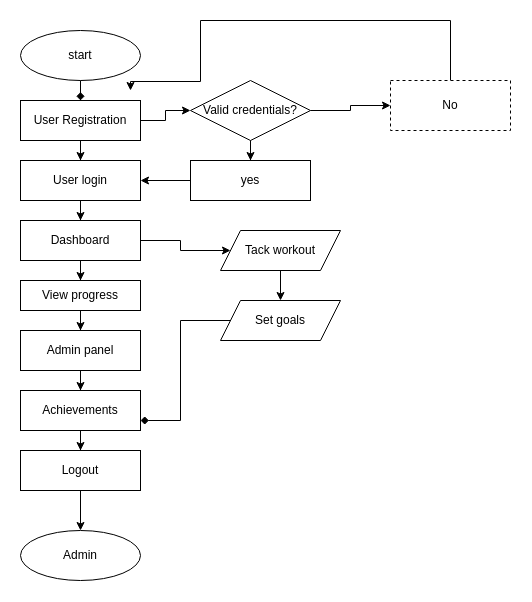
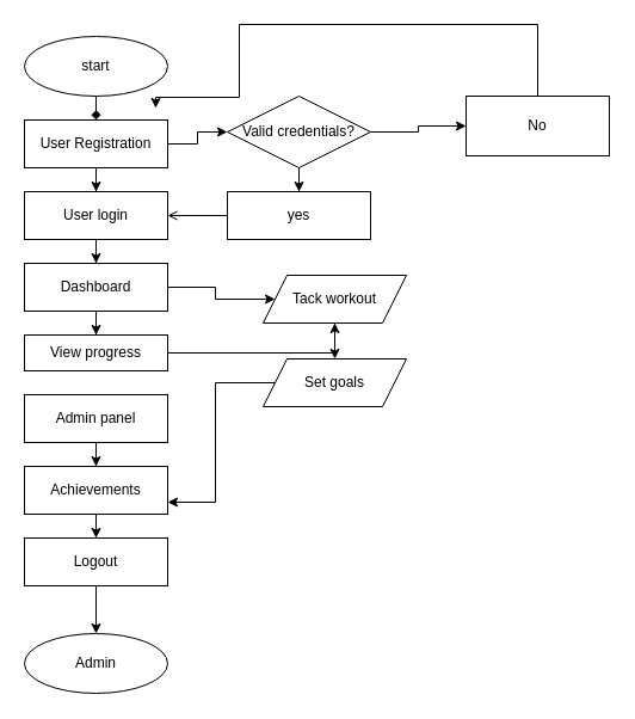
  <mxCell id="0" />
  <mxCell id="1" parent="0" />
  <mxCell id="2" value="" style="edgeStyle=orthogonalEdgeStyle;rounded=0;orthogonalLoop=1;jettySize=auto;html=1;endArrow=diamond;" edge="1" parent="1" source="3" target="7"><mxGeometry relative="1" as="geometry" /></mxCell>
  <mxCell id="3" value="start" style="ellipse;whiteSpace=wrap;html=1;" vertex="1" parent="1"><mxGeometry x="20" y="30" width="120" height="50" as="geometry" /></mxCell>
  <mxCell id="4" style="edgeStyle=orthogonalEdgeStyle;rounded=0;orthogonalLoop=1;jettySize=auto;html=1;exitX=0.5;exitY=1;exitDx=0;exitDy=0;" edge="1" parent="1" source="3" target="3"><mxGeometry relative="1" as="geometry" /></mxCell>
  <mxCell id="5" value="" style="edgeStyle=orthogonalEdgeStyle;rounded=0;orthogonalLoop=1;jettySize=auto;html=1;" edge="1" parent="1" source="7" target="9"><mxGeometry relative="1" as="geometry" /></mxCell>
  <mxCell id="6" value="" style="edgeStyle=orthogonalEdgeStyle;rounded=0;orthogonalLoop=1;jettySize=auto;html=1;" edge="1" parent="1" source="7" target="24"><mxGeometry relative="1" as="geometry" /></mxCell>
  <mxCell id="7" value="User Registration" style="whiteSpace=wrap;html=1;" vertex="1" parent="1"><mxGeometry x="20" y="100" width="120" height="40" as="geometry" /></mxCell>
  <mxCell id="8" value="" style="edgeStyle=orthogonalEdgeStyle;rounded=0;orthogonalLoop=1;jettySize=auto;html=1;" edge="1" parent="1" source="9" target="12"><mxGeometry relative="1" as="geometry" /></mxCell>
  <mxCell id="9" value="User login" style="whiteSpace=wrap;html=1;" vertex="1" parent="1"><mxGeometry x="20" y="160" width="120" height="40" as="geometry" /></mxCell>
  <mxCell id="10" value="" style="edgeStyle=orthogonalEdgeStyle;rounded=0;orthogonalLoop=1;jettySize=auto;html=1;" edge="1" parent="1" source="12" target="14"><mxGeometry relative="1" as="geometry" /></mxCell>
  <mxCell id="11" value="" style="edgeStyle=orthogonalEdgeStyle;rounded=0;orthogonalLoop=1;jettySize=auto;html=1;" edge="1" parent="1" source="12" target="30"><mxGeometry relative="1" as="geometry" /></mxCell>
  <mxCell id="12" value="Dashboard" style="whiteSpace=wrap;html=1;" vertex="1" parent="1"><mxGeometry x="20" y="220" width="120" height="40" as="geometry" /></mxCell>
- <mxCell id="13" value="" style="edgeStyle=orthogonalEdgeStyle;rounded=0;orthogonalLoop=1;jettySize=auto;html=1;" edge="1" parent="1" source="14" target="16"><mxGeometry relative="1" as="geometry" /></mxCell>
+ <mxCell id="13" value="" style="edgeStyle=orthogonalEdgeStyle;rounded=0;orthogonalLoop=1;jettySize=auto;html=1;" edge="1" parent="1" source="14" target="30"><mxGeometry relative="1" as="geometry" /></mxCell>
  <mxCell id="14" value="View progress" style="whiteSpace=wrap;html=1;" vertex="1" parent="1"><mxGeometry x="20" y="280" width="120" height="30" as="geometry" /></mxCell>
  <mxCell id="15" value="" style="edgeStyle=orthogonalEdgeStyle;rounded=0;orthogonalLoop=1;jettySize=auto;html=1;" edge="1" parent="1" source="16" target="18"><mxGeometry relative="1" as="geometry" /></mxCell>
  <mxCell id="16" value="Admin panel" style="whiteSpace=wrap;html=1;" vertex="1" parent="1"><mxGeometry x="20" y="330" width="120" height="40" as="geometry" /></mxCell>
  <mxCell id="17" value="" style="edgeStyle=orthogonalEdgeStyle;rounded=0;orthogonalLoop=1;jettySize=auto;html=1;" edge="1" parent="1" source="18" target="20"><mxGeometry relative="1" as="geometry" /></mxCell>
  <mxCell id="18" value="Achievements" style="whiteSpace=wrap;html=1;" vertex="1" parent="1"><mxGeometry x="20" y="390" width="120" height="40" as="geometry" /></mxCell>
  <mxCell id="19" value="" style="edgeStyle=orthogonalEdgeStyle;rounded=0;orthogonalLoop=1;jettySize=auto;html=1;" edge="1" parent="1" source="20" target="21"><mxGeometry relative="1" as="geometry" /></mxCell>
  <mxCell id="20" value="Logout" style="whiteSpace=wrap;html=1;" vertex="1" parent="1"><mxGeometry x="20" y="450" width="120" height="40" as="geometry" /></mxCell>
  <mxCell id="21" value="Admin" style="ellipse;whiteSpace=wrap;html=1;" vertex="1" parent="1"><mxGeometry x="20" y="530" width="120" height="50" as="geometry" /></mxCell>
  <mxCell id="22" value="" style="edgeStyle=orthogonalEdgeStyle;rounded=0;orthogonalLoop=1;jettySize=auto;html=1;" edge="1" parent="1" source="24" target="26"><mxGeometry relative="1" as="geometry" /></mxCell>
  <mxCell id="23" value="" style="edgeStyle=orthogonalEdgeStyle;rounded=0;orthogonalLoop=1;jettySize=auto;html=1;" edge="1" parent="1" source="24" target="28"><mxGeometry relative="1" as="geometry" /></mxCell>
  <mxCell id="24" value="Valid credentials?" style="rhombus;whiteSpace=wrap;html=1;" vertex="1" parent="1"><mxGeometry x="190" y="80" width="120" height="60" as="geometry" /></mxCell>
- <mxCell id="25" value="" style="edgeStyle=orthogonalEdgeStyle;rounded=0;orthogonalLoop=1;jettySize=auto;html=1;" edge="1" parent="1" source="26" target="9"><mxGeometry relative="1" as="geometry" /></mxCell>
+ <mxCell id="25" value="" style="edgeStyle=orthogonalEdgeStyle;rounded=0;orthogonalLoop=1;jettySize=auto;html=1;endArrow=open;" edge="1" parent="1" source="26" target="9"><mxGeometry relative="1" as="geometry" /></mxCell>
  <mxCell id="26" value="yes" style="whiteSpace=wrap;html=1;" vertex="1" parent="1"><mxGeometry x="190" y="160" width="120" height="40" as="geometry" /></mxCell>
  <mxCell id="27" style="edgeStyle=orthogonalEdgeStyle;rounded=0;orthogonalLoop=1;jettySize=auto;html=1;" edge="1" parent="1" source="28"><mxGeometry relative="1" as="geometry"><mxPoint x="130" y="90" as="targetPoint" /><Array as="points"><mxPoint x="450" y="20" /><mxPoint x="200" y="20" /><mxPoint x="200" y="81" /><mxPoint x="130" y="81" /></Array></mxGeometry></mxCell>
- <mxCell id="28" value="No" style="whiteSpace=wrap;html=1;dashed=1;" vertex="1" parent="1"><mxGeometry x="390" y="80" width="120" height="50" as="geometry" /></mxCell>
+ <mxCell id="28" value="No" style="whiteSpace=wrap;html=1;" vertex="1" parent="1"><mxGeometry x="390" y="80" width="120" height="50" as="geometry" /></mxCell>
  <mxCell id="29" value="" style="edgeStyle=orthogonalEdgeStyle;rounded=0;orthogonalLoop=1;jettySize=auto;html=1;" edge="1" parent="1" source="30" target="32"><mxGeometry relative="1" as="geometry" /></mxCell>
  <mxCell id="30" value="Tack workout" style="shape=parallelogram;perimeter=parallelogramPerimeter;whiteSpace=wrap;html=1;fixedSize=1;" vertex="1" parent="1"><mxGeometry x="220" y="230" width="120" height="40" as="geometry" /></mxCell>
- <mxCell id="31" style="edgeStyle=orthogonalEdgeStyle;rounded=0;orthogonalLoop=1;jettySize=auto;html=1;entryX=1;entryY=0.75;entryDx=0;entryDy=0;endArrow=diamond;" edge="1" parent="1" source="32" target="18"><mxGeometry relative="1" as="geometry"><mxPoint x="200" y="420" as="targetPoint" /></mxGeometry></mxCell>
+ <mxCell id="31" style="edgeStyle=orthogonalEdgeStyle;rounded=0;orthogonalLoop=1;jettySize=auto;html=1;entryX=1;entryY=0.75;entryDx=0;entryDy=0;" edge="1" parent="1" source="32" target="18"><mxGeometry relative="1" as="geometry"><mxPoint x="200" y="420" as="targetPoint" /></mxGeometry></mxCell>
  <mxCell id="32" value="Set goals" style="shape=parallelogram;perimeter=parallelogramPerimeter;whiteSpace=wrap;html=1;fixedSize=1;" vertex="1" parent="1"><mxGeometry x="220" y="300" width="120" height="40" as="geometry" /></mxCell>
